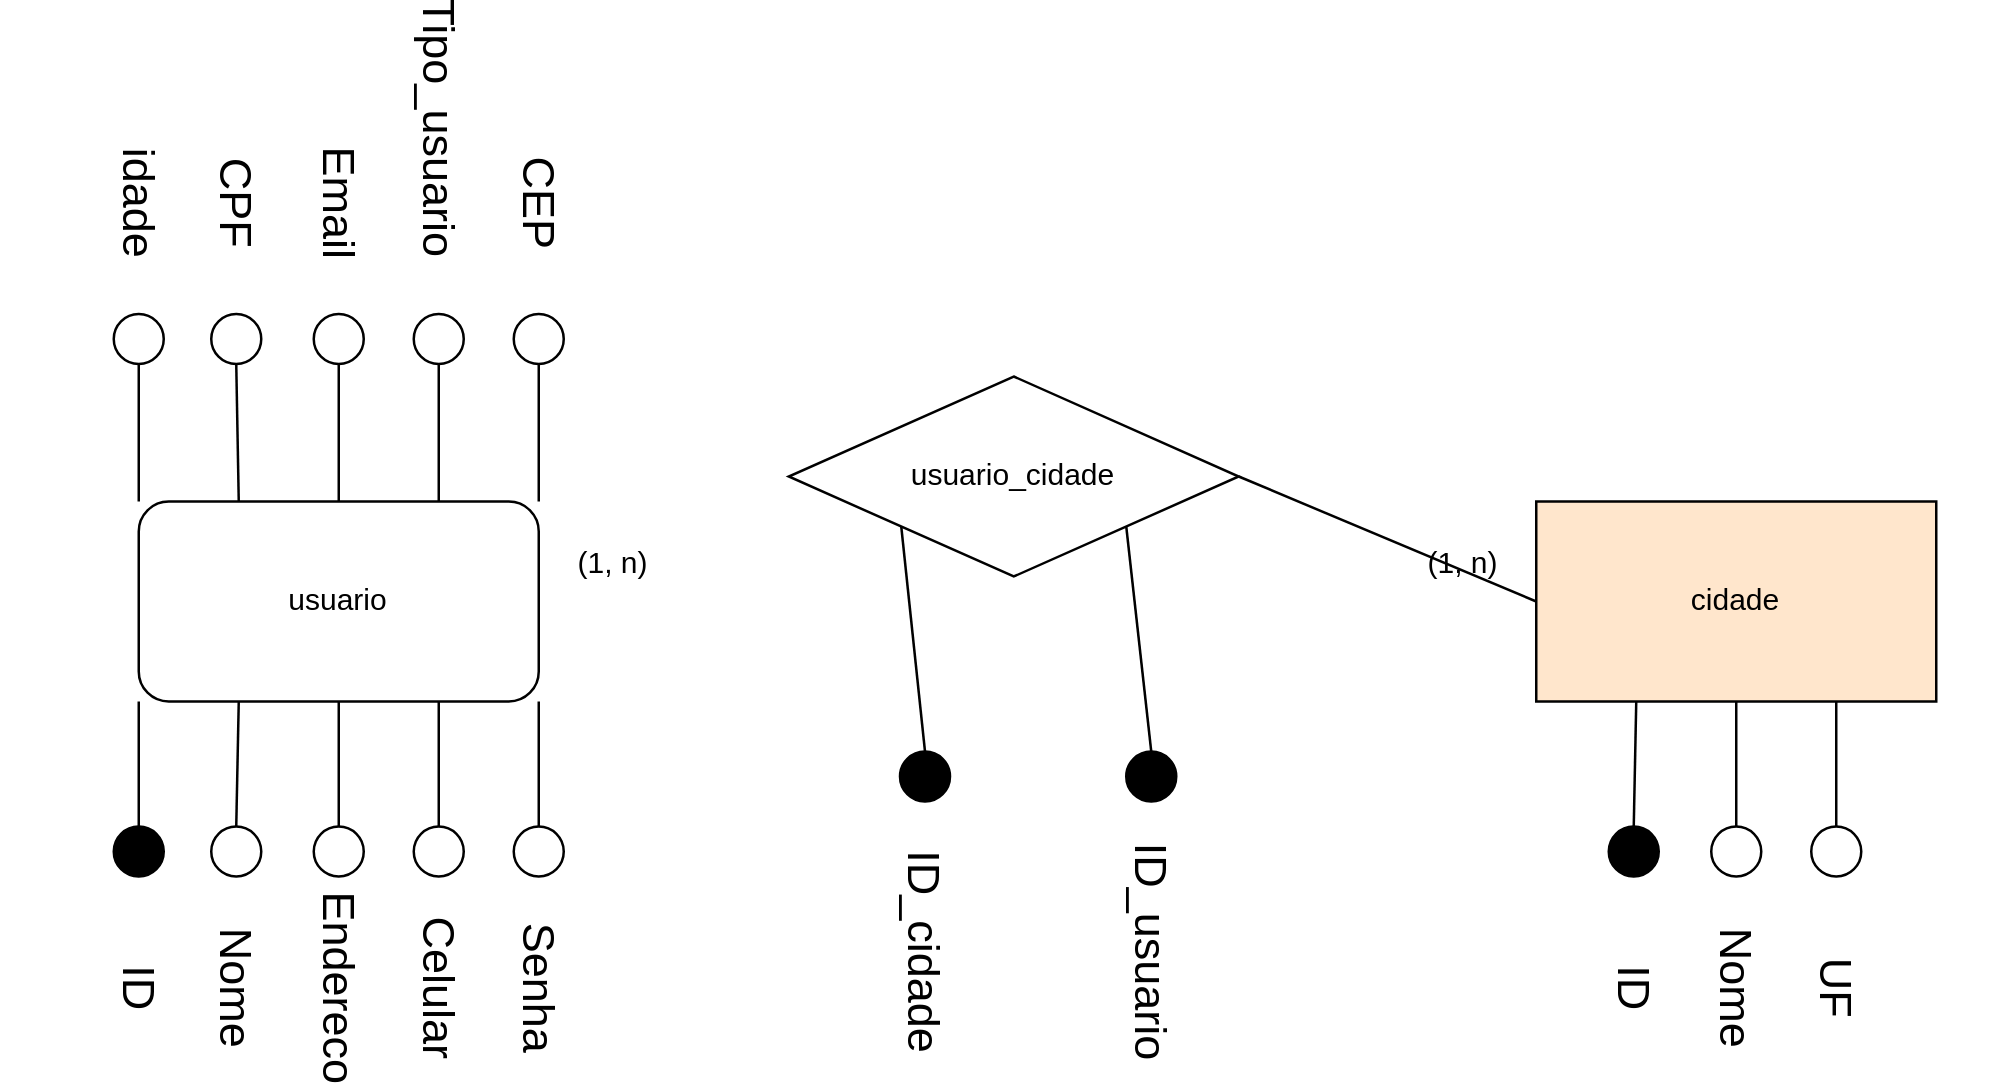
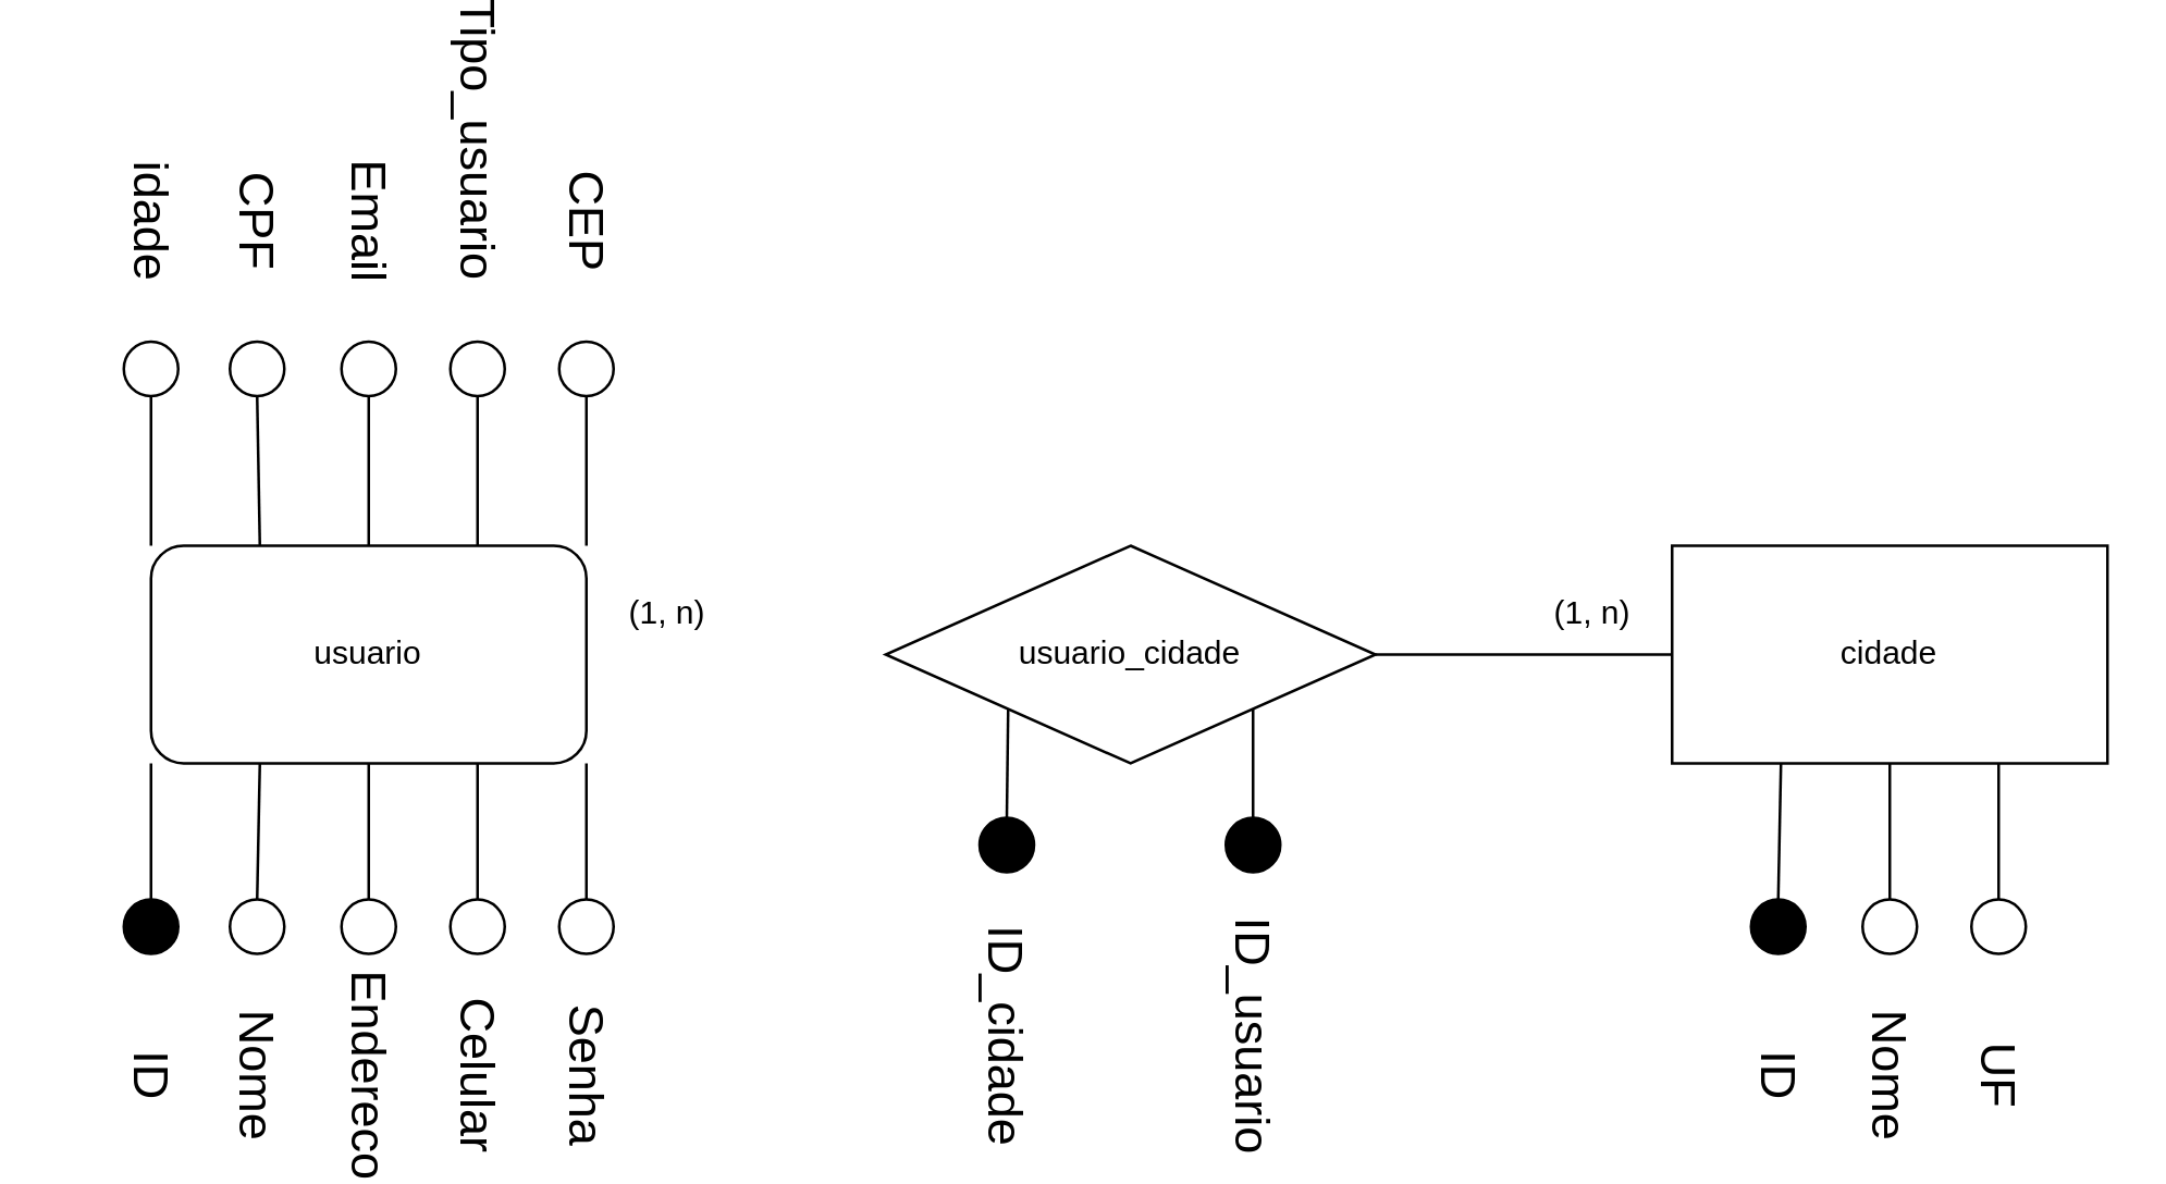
  <mxCell id="0" />
  <mxCell id="1" parent="0" />
  <mxCell id="2" value="usuario" style="whiteSpace=wrap;html=1;rounded=1;" parent="1" vertex="1"><mxGeometry x="55" y="184" width="160" height="80" as="geometry" /></mxCell>
- <mxCell id="3" value="usuario_cidade" style="rhombus;whiteSpace=wrap;html=1;" parent="1" vertex="1"><mxGeometry x="315" y="134" width="180" height="80" as="geometry" /></mxCell>
+ <mxCell id="3" value="usuario_cidade" style="rhombus;whiteSpace=wrap;html=1;" parent="1" vertex="1"><mxGeometry x="325" y="184" width="180" height="80" as="geometry" /></mxCell>
  <mxCell id="4" value="" style="endArrow=none;html=1;rounded=0;entryX=0;entryY=0.5;entryDx=0;entryDy=0;exitX=1;exitY=0.5;exitDx=0;exitDy=0;" parent="1" source="3" target="22" edge="1"><mxGeometry width="50" height="50" relative="1" as="geometry"><mxPoint x="509" y="234" as="sourcePoint" /><mxPoint x="615" y="224" as="targetPoint" /></mxGeometry></mxCell>
  <mxCell id="5" value="(1, n)" style="text;html=1;strokeColor=none;fillColor=none;align=center;verticalAlign=middle;whiteSpace=wrap;rounded=0;" parent="1" vertex="1"><mxGeometry x="215" y="194" width="60" height="30" as="geometry" /></mxCell>
  <mxCell id="6" value="(1, n)" style="text;html=1;strokeColor=none;fillColor=none;align=center;verticalAlign=middle;whiteSpace=wrap;rounded=0;" parent="1" vertex="1"><mxGeometry x="555" y="194" width="60" height="30" as="geometry" /></mxCell>
  <mxCell id="7" value="" style="ellipse;whiteSpace=wrap;html=1;aspect=fixed;fontSize=18;fillColor=#000000;" parent="1" vertex="1"><mxGeometry x="45" y="314" width="20" height="20" as="geometry" /></mxCell>
  <mxCell id="8" value="" style="ellipse;whiteSpace=wrap;html=1;aspect=fixed;fontSize=18;" parent="1" vertex="1"><mxGeometry x="205" y="314" width="20" height="20" as="geometry" /></mxCell>
  <mxCell id="9" value="" style="endArrow=none;html=1;rounded=0;fontSize=18;exitX=0;exitY=1;exitDx=0;exitDy=0;entryX=0.5;entryY=0;entryDx=0;entryDy=0;" parent="1" source="2" target="7" edge="1"><mxGeometry width="50" height="50" relative="1" as="geometry"><mxPoint x="401" y="304" as="sourcePoint" /><mxPoint x="451" y="254" as="targetPoint" /></mxGeometry></mxCell>
  <mxCell id="10" value="" style="endArrow=none;html=1;rounded=0;fontSize=18;exitX=1;exitY=1;exitDx=0;exitDy=0;entryX=0.5;entryY=0;entryDx=0;entryDy=0;" parent="1" source="2" target="8" edge="1"><mxGeometry width="50" height="50" relative="1" as="geometry"><mxPoint x="401" y="304" as="sourcePoint" /><mxPoint x="451" y="254" as="targetPoint" /></mxGeometry></mxCell>
  <mxCell id="11" value="" style="ellipse;whiteSpace=wrap;html=1;aspect=fixed;fontSize=18;" parent="1" vertex="1"><mxGeometry x="165" y="314" width="20" height="20" as="geometry" /></mxCell>
  <mxCell id="12" value="" style="endArrow=none;html=1;rounded=0;fontSize=18;exitX=0.5;exitY=0;exitDx=0;exitDy=0;entryX=0.75;entryY=1;entryDx=0;entryDy=0;" parent="1" source="11" target="2" edge="1"><mxGeometry width="50" height="50" relative="1" as="geometry"><mxPoint x="401" y="304" as="sourcePoint" /><mxPoint x="451" y="254" as="targetPoint" /></mxGeometry></mxCell>
  <mxCell id="13" value="" style="ellipse;whiteSpace=wrap;html=1;aspect=fixed;fontSize=18;" parent="1" vertex="1"><mxGeometry x="125" y="314" width="20" height="20" as="geometry" /></mxCell>
  <mxCell id="14" value="" style="endArrow=none;html=1;rounded=0;fontSize=18;exitX=0.5;exitY=0;exitDx=0;exitDy=0;entryX=0.5;entryY=1;entryDx=0;entryDy=0;" parent="1" source="13" target="2" edge="1"><mxGeometry width="50" height="50" relative="1" as="geometry"><mxPoint x="401" y="304" as="sourcePoint" /><mxPoint x="451" y="254" as="targetPoint" /></mxGeometry></mxCell>
  <mxCell id="15" value="" style="ellipse;whiteSpace=wrap;html=1;aspect=fixed;fontSize=18;" parent="1" vertex="1"><mxGeometry x="84" y="314" width="20" height="20" as="geometry" /></mxCell>
  <mxCell id="16" value="" style="endArrow=none;html=1;rounded=0;fontSize=18;exitX=0.5;exitY=0;exitDx=0;exitDy=0;entryX=0.25;entryY=1;entryDx=0;entryDy=0;" parent="1" source="15" target="2" edge="1"><mxGeometry width="50" height="50" relative="1" as="geometry"><mxPoint x="401" y="304" as="sourcePoint" /><mxPoint x="451" y="254" as="targetPoint" /></mxGeometry></mxCell>
  <mxCell id="17" value="ID" style="text;html=1;strokeColor=none;fillColor=none;align=center;verticalAlign=middle;whiteSpace=wrap;rounded=0;fontSize=18;rotation=90;" parent="1" vertex="1"><mxGeometry x="25" y="364" width="60" height="30" as="geometry" /></mxCell>
  <mxCell id="18" value="Nome" style="text;html=1;strokeColor=none;fillColor=none;align=center;verticalAlign=middle;whiteSpace=wrap;rounded=0;fontSize=18;rotation=90;" parent="1" vertex="1"><mxGeometry x="64" y="364" width="60" height="30" as="geometry" /></mxCell>
  <mxCell id="19" value="Endereco" style="text;html=1;strokeColor=none;fillColor=none;align=center;verticalAlign=middle;whiteSpace=wrap;rounded=0;fontSize=18;rotation=90;" parent="1" vertex="1"><mxGeometry x="105" y="364" width="60" height="30" as="geometry" /></mxCell>
  <mxCell id="20" value="Celular" style="text;html=1;strokeColor=none;fillColor=none;align=center;verticalAlign=middle;whiteSpace=wrap;rounded=0;fontSize=18;rotation=90;" parent="1" vertex="1"><mxGeometry x="145" y="364" width="60" height="30" as="geometry" /></mxCell>
  <mxCell id="21" value="Senha" style="text;html=1;strokeColor=none;fillColor=none;align=center;verticalAlign=middle;whiteSpace=wrap;rounded=0;fontSize=18;rotation=90;" parent="1" vertex="1"><mxGeometry x="185" y="364" width="60" height="30" as="geometry" /></mxCell>
- <mxCell id="22" value="cidade" style="rounded=0;whiteSpace=wrap;html=1;fillColor=#ffe6cc;" parent="1" vertex="1"><mxGeometry x="614" y="184" width="160" height="80" as="geometry" /></mxCell>
+ <mxCell id="22" value="cidade" style="rounded=0;whiteSpace=wrap;html=1;" parent="1" vertex="1"><mxGeometry x="614" y="184" width="160" height="80" as="geometry" /></mxCell>
  <mxCell id="23" value="" style="ellipse;whiteSpace=wrap;html=1;aspect=fixed;fontSize=18;fillColor=#000000;" parent="1" vertex="1"><mxGeometry x="643" y="314" width="20" height="20" as="geometry" /></mxCell>
  <mxCell id="24" value="" style="ellipse;whiteSpace=wrap;html=1;aspect=fixed;fontSize=18;" parent="1" vertex="1"><mxGeometry x="724" y="314" width="20" height="20" as="geometry" /></mxCell>
  <mxCell id="25" value="" style="endArrow=none;html=1;rounded=0;fontSize=18;exitX=0.5;exitY=0;exitDx=0;exitDy=0;entryX=0.75;entryY=1;entryDx=0;entryDy=0;" parent="1" source="24" target="22" edge="1"><mxGeometry width="50" height="50" relative="1" as="geometry"><mxPoint x="960" y="304" as="sourcePoint" /><mxPoint x="1010" y="254" as="targetPoint" /></mxGeometry></mxCell>
  <mxCell id="26" value="" style="ellipse;whiteSpace=wrap;html=1;aspect=fixed;fontSize=18;" parent="1" vertex="1"><mxGeometry x="684" y="314" width="20" height="20" as="geometry" /></mxCell>
  <mxCell id="27" value="" style="endArrow=none;html=1;rounded=0;fontSize=18;exitX=0.5;exitY=0;exitDx=0;exitDy=0;entryX=0.5;entryY=1;entryDx=0;entryDy=0;" parent="1" source="26" target="22" edge="1"><mxGeometry width="50" height="50" relative="1" as="geometry"><mxPoint x="960" y="304" as="sourcePoint" /><mxPoint x="1010" y="254" as="targetPoint" /></mxGeometry></mxCell>
  <mxCell id="28" value="" style="endArrow=none;html=1;rounded=0;fontSize=18;exitX=0.5;exitY=0;exitDx=0;exitDy=0;entryX=0.25;entryY=1;entryDx=0;entryDy=0;" parent="1" source="23" target="22" edge="1"><mxGeometry width="50" height="50" relative="1" as="geometry"><mxPoint x="653" y="314" as="sourcePoint" /><mxPoint x="1010" y="254" as="targetPoint" /></mxGeometry></mxCell>
  <mxCell id="29" value="ID" style="text;html=1;strokeColor=none;fillColor=none;align=center;verticalAlign=middle;whiteSpace=wrap;rounded=0;fontSize=18;rotation=90;" parent="1" vertex="1"><mxGeometry x="623" y="364" width="60" height="30" as="geometry" /></mxCell>
  <mxCell id="30" value="Nome" style="text;html=1;strokeColor=none;fillColor=none;align=center;verticalAlign=middle;whiteSpace=wrap;rounded=0;fontSize=18;rotation=90;" parent="1" vertex="1"><mxGeometry x="664" y="364" width="60" height="30" as="geometry" /></mxCell>
  <mxCell id="31" value="UF" style="text;html=1;strokeColor=none;fillColor=none;align=center;verticalAlign=middle;whiteSpace=wrap;rounded=0;fontSize=18;rotation=90;" parent="1" vertex="1"><mxGeometry x="704" y="364" width="60" height="30" as="geometry" /></mxCell>
  <mxCell id="32" value="" style="ellipse;whiteSpace=wrap;html=1;aspect=fixed;fontSize=18;fillColor=#000000;" parent="1" vertex="1"><mxGeometry x="450" y="284" width="20" height="20" as="geometry" /></mxCell>
  <mxCell id="33" value="ID_usuario" style="text;html=1;strokeColor=none;fillColor=none;align=center;verticalAlign=middle;whiteSpace=wrap;rounded=0;fontSize=18;rotation=90;" parent="1" vertex="1"><mxGeometry x="415" y="349.5" width="91" height="30" as="geometry" /></mxCell>
  <mxCell id="34" value="" style="endArrow=none;html=1;rounded=0;fontSize=18;entryX=1;entryY=1;entryDx=0;entryDy=0;exitX=0.5;exitY=0;exitDx=0;exitDy=0;" parent="1" source="32" target="3" edge="1"><mxGeometry width="50" height="50" relative="1" as="geometry"><mxPoint x="441" y="304" as="sourcePoint" /><mxPoint x="491" y="254" as="targetPoint" /></mxGeometry></mxCell>
  <mxCell id="35" value="" style="ellipse;whiteSpace=wrap;html=1;aspect=fixed;fontSize=18;fillColor=#000000;" parent="1" vertex="1"><mxGeometry x="359.5" y="284" width="20" height="20" as="geometry" /></mxCell>
  <mxCell id="36" value="ID_cidade" style="text;html=1;strokeColor=none;fillColor=none;align=center;verticalAlign=middle;whiteSpace=wrap;rounded=0;fontSize=18;rotation=90;" parent="1" vertex="1"><mxGeometry x="324" y="349.5" width="91" height="30" as="geometry" /></mxCell>
  <mxCell id="37" value="" style="endArrow=none;html=1;rounded=0;fontSize=18;exitX=0.5;exitY=0;exitDx=0;exitDy=0;entryX=0;entryY=1;entryDx=0;entryDy=0;" parent="1" source="35" target="3" edge="1"><mxGeometry width="50" height="50" relative="1" as="geometry"><mxPoint x="441" y="304" as="sourcePoint" /><mxPoint x="491" y="254" as="targetPoint" /></mxGeometry></mxCell>
  <mxCell id="38" value="" style="ellipse;whiteSpace=wrap;html=1;aspect=fixed;fontSize=18;" parent="1" vertex="1"><mxGeometry x="45" y="109" width="20" height="20" as="geometry" /></mxCell>
  <mxCell id="39" value="" style="ellipse;whiteSpace=wrap;html=1;aspect=fixed;fontSize=18;" parent="1" vertex="1"><mxGeometry x="205" y="109" width="20" height="20" as="geometry" /></mxCell>
  <mxCell id="40" value="" style="ellipse;whiteSpace=wrap;html=1;aspect=fixed;fontSize=18;" parent="1" vertex="1"><mxGeometry x="165" y="109" width="20" height="20" as="geometry" /></mxCell>
  <mxCell id="41" value="" style="ellipse;whiteSpace=wrap;html=1;aspect=fixed;fontSize=18;" parent="1" vertex="1"><mxGeometry x="125" y="109" width="20" height="20" as="geometry" /></mxCell>
  <mxCell id="42" value="" style="ellipse;whiteSpace=wrap;html=1;aspect=fixed;fontSize=18;" parent="1" vertex="1"><mxGeometry x="84" y="109" width="20" height="20" as="geometry" /></mxCell>
  <mxCell id="43" value="" style="endArrow=none;html=1;rounded=0;fontSize=18;entryX=0.5;entryY=1;entryDx=0;entryDy=0;exitX=0;exitY=0;exitDx=0;exitDy=0;" parent="1" source="2" target="38" edge="1"><mxGeometry width="50" height="50" relative="1" as="geometry"><mxPoint x="435" y="204" as="sourcePoint" /><mxPoint x="485" y="154" as="targetPoint" /></mxGeometry></mxCell>
  <mxCell id="44" value="" style="endArrow=none;html=1;rounded=0;fontSize=18;entryX=0.5;entryY=1;entryDx=0;entryDy=0;exitX=0.25;exitY=0;exitDx=0;exitDy=0;" parent="1" source="2" target="42" edge="1"><mxGeometry width="50" height="50" relative="1" as="geometry"><mxPoint x="435" y="204" as="sourcePoint" /><mxPoint x="485" y="154" as="targetPoint" /></mxGeometry></mxCell>
  <mxCell id="45" value="" style="endArrow=none;html=1;rounded=0;fontSize=18;entryX=0.5;entryY=1;entryDx=0;entryDy=0;exitX=0.5;exitY=0;exitDx=0;exitDy=0;" parent="1" source="2" target="41" edge="1"><mxGeometry width="50" height="50" relative="1" as="geometry"><mxPoint x="435" y="204" as="sourcePoint" /><mxPoint x="485" y="154" as="targetPoint" /></mxGeometry></mxCell>
  <mxCell id="46" value="" style="endArrow=none;html=1;rounded=0;fontSize=18;entryX=0.5;entryY=1;entryDx=0;entryDy=0;exitX=0.75;exitY=0;exitDx=0;exitDy=0;" parent="1" source="2" target="40" edge="1"><mxGeometry width="50" height="50" relative="1" as="geometry"><mxPoint x="435" y="204" as="sourcePoint" /><mxPoint x="485" y="154" as="targetPoint" /></mxGeometry></mxCell>
  <mxCell id="47" value="" style="endArrow=none;html=1;rounded=0;fontSize=18;entryX=0.5;entryY=1;entryDx=0;entryDy=0;exitX=1;exitY=0;exitDx=0;exitDy=0;" parent="1" source="2" target="39" edge="1"><mxGeometry width="50" height="50" relative="1" as="geometry"><mxPoint x="435" y="204" as="sourcePoint" /><mxPoint x="485" y="154" as="targetPoint" /></mxGeometry></mxCell>
  <mxCell id="48" value="idade" style="text;html=1;strokeColor=none;fillColor=none;align=center;verticalAlign=middle;whiteSpace=wrap;rounded=0;fontSize=18;rotation=90;" parent="1" vertex="1"><mxGeometry x="20" y="50" width="70" height="30" as="geometry" /></mxCell>
  <mxCell id="49" value="CPF" style="text;html=1;strokeColor=none;fillColor=none;align=center;verticalAlign=middle;whiteSpace=wrap;rounded=0;fontSize=18;rotation=90;" parent="1" vertex="1"><mxGeometry x="64" y="50" width="60" height="30" as="geometry" /></mxCell>
  <mxCell id="50" value="Email" style="text;html=1;strokeColor=none;fillColor=none;align=center;verticalAlign=middle;whiteSpace=wrap;rounded=0;fontSize=18;rotation=90;" parent="1" vertex="1"><mxGeometry x="105" y="50" width="60" height="30" as="geometry" /></mxCell>
  <mxCell id="51" value="Tipo_usuario" style="text;html=1;strokeColor=none;fillColor=none;align=center;verticalAlign=middle;whiteSpace=wrap;rounded=0;fontSize=18;rotation=90;" parent="1" vertex="1"><mxGeometry x="145" y="20" width="60" height="30" as="geometry" /></mxCell>
  <mxCell id="52" value="CEP" style="text;html=1;strokeColor=none;fillColor=none;align=center;verticalAlign=middle;whiteSpace=wrap;rounded=0;fontSize=18;rotation=90;" parent="1" vertex="1"><mxGeometry x="185" y="50" width="60" height="30" as="geometry" /></mxCell>
